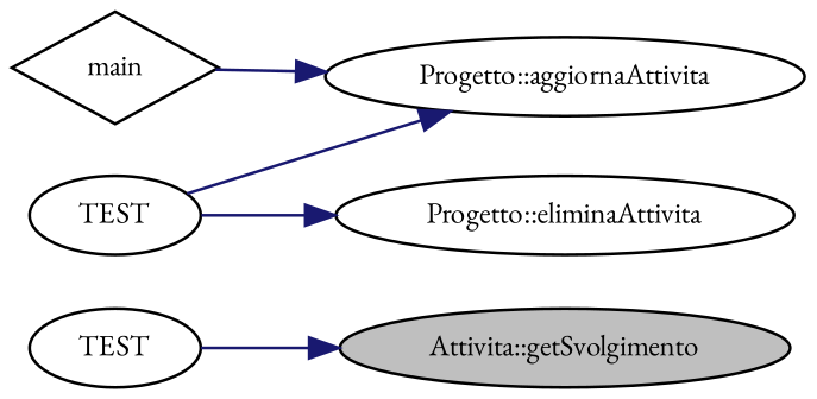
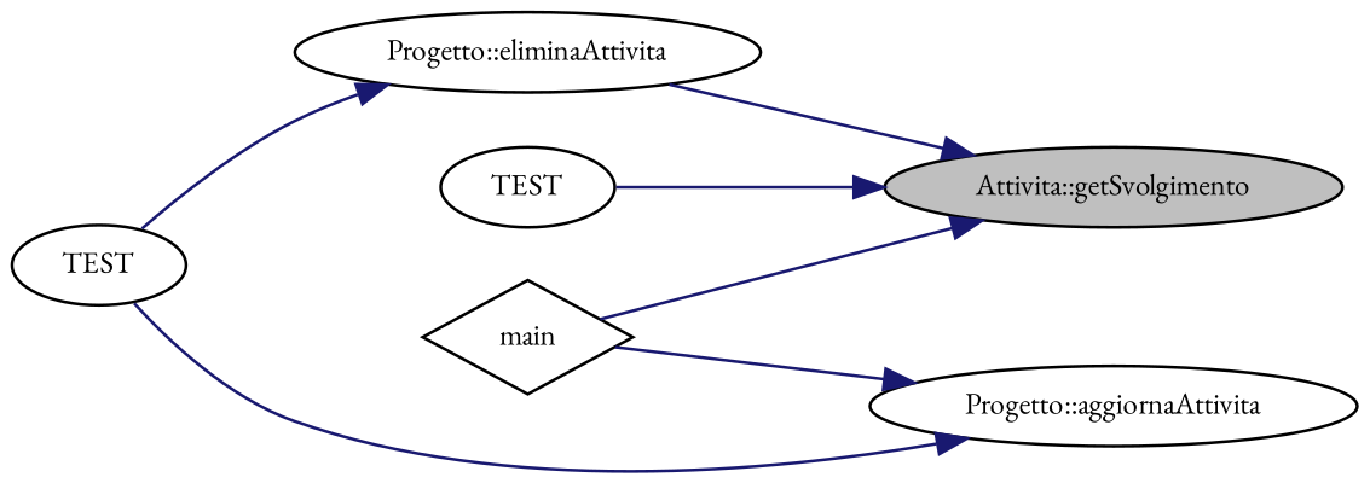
  digraph {
    fontname="EB Garamond"
    rankdir=RL
    node [color=black fillcolor=white fontname="EB Garamond" fontsize=10 shape=ellipse style=filled]
    edge [color=midnightblue dir=back fontname="EB Garamond" fontsize=10 labelfontname=Helvetica labelfontsize=10 style=solid]
    n1 [fillcolor=grey75 fontcolor=black height=0.2 label="Attivita::getSvolgimento" width=0.4]
    n2 [height=0.2 label=main shape=diamond width=0.4]
    n3 [height=0.2 label="Progetto::eliminaAttivita" width=0.4]
    n4 [height=0.2 label=TEST width=0.4]
    n5 [height=0.2 label=TEST width=0.4]
    n6 [height=0.2 label="Progetto::aggiornaAttivita" width=0.4]
+   n1 -> n2
+   n1 -> n3
    n1 -> n4
    n3 -> n5
    n6 -> n2
    n6 -> n5
  }
